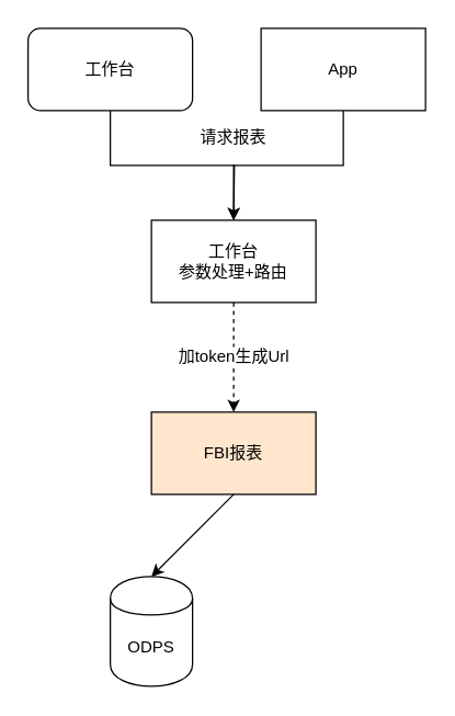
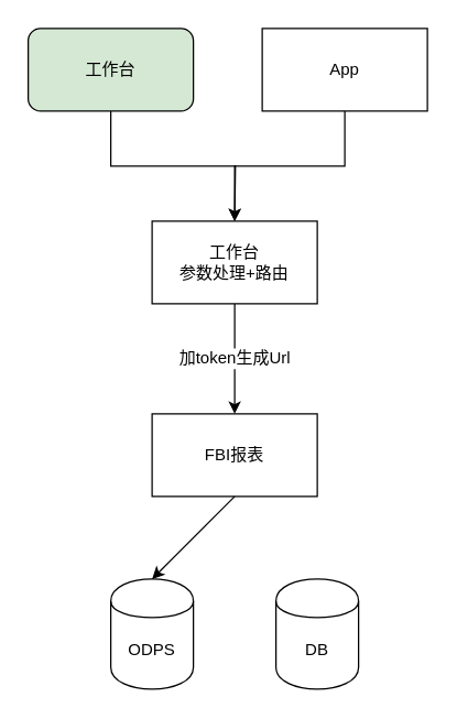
  <mxCell id="0" />
  <mxCell id="1" parent="0" />
- <mxCell id="2" value="" style="edgeStyle=orthogonalEdgeStyle;rounded=0;orthogonalLoop=1;jettySize=auto;html=1;dashed=1;" edge="1" parent="1" source="4" target="5"><mxGeometry relative="1" as="geometry" /></mxCell>
+ <mxCell id="2" value="" style="edgeStyle=orthogonalEdgeStyle;rounded=0;orthogonalLoop=1;jettySize=auto;html=1;" edge="1" parent="1" source="4" target="5"><mxGeometry relative="1" as="geometry" /></mxCell>
  <mxCell id="3" value="加token生成Url" style="text;html=1;resizable=0;points=[];align=center;verticalAlign=middle;labelBackgroundColor=#ffffff;" vertex="1" connectable="0" parent="2"><mxGeometry x="-0.025" y="-1" relative="1" as="geometry"><mxPoint as="offset" /></mxGeometry></mxCell>
  <mxCell id="4" value="工作台&lt;br&gt;参数处理+路由&lt;br&gt;" style="rounded=0;whiteSpace=wrap;html=1;" vertex="1" parent="1"><mxGeometry x="110" y="160" width="120" height="60" as="geometry" /></mxCell>
- <mxCell id="5" value="FBI报表" style="rounded=0;whiteSpace=wrap;html=1;fillColor=#ffe6cc;" vertex="1" parent="1"><mxGeometry x="110" y="300" width="120" height="60" as="geometry" /></mxCell>
+ <mxCell id="5" value="FBI报表" style="rounded=0;whiteSpace=wrap;html=1;" vertex="1" parent="1"><mxGeometry x="110" y="300" width="120" height="60" as="geometry" /></mxCell>
  <mxCell id="6" value="" style="edgeStyle=orthogonalEdgeStyle;rounded=0;orthogonalLoop=1;jettySize=auto;html=1;exitX=0.5;exitY=1;exitDx=0;exitDy=0;" edge="1" parent="1" source="7"><mxGeometry relative="1" as="geometry"><mxPoint x="170" y="160" as="targetPoint" /></mxGeometry></mxCell>
- <mxCell id="7" value="工作台&lt;br&gt;" style="rounded=1;whiteSpace=wrap;html=1;" vertex="1" parent="1"><mxGeometry x="20" y="20" width="120" height="60" as="geometry" /></mxCell>
+ <mxCell id="7" value="工作台&lt;br&gt;" style="rounded=1;whiteSpace=wrap;html=1;fillColor=#d5e8d4;" vertex="1" parent="1"><mxGeometry x="20" y="20" width="120" height="60" as="geometry" /></mxCell>
  <mxCell id="8" value="" style="edgeStyle=orthogonalEdgeStyle;rounded=0;orthogonalLoop=1;jettySize=auto;html=1;exitX=0.5;exitY=1;exitDx=0;exitDy=0;" edge="1" parent="1" source="9"><mxGeometry relative="1" as="geometry"><mxPoint x="170" y="160" as="targetPoint" /><Array as="points"><mxPoint x="250" y="120" /><mxPoint x="170" y="120" /></Array></mxGeometry></mxCell>
  <mxCell id="9" value="App" style="whiteSpace=wrap;html=1;rounded=0;" vertex="1" parent="1"><mxGeometry x="190" y="20" width="120" height="60" as="geometry" /></mxCell>
- <mxCell id="10" value="请求报表" style="text;html=1;strokeColor=none;fillColor=none;align=center;verticalAlign=middle;whiteSpace=wrap;rounded=0;" vertex="1" parent="1"><mxGeometry x="145" y="90" width="50" height="20" as="geometry" /></mxCell>
  <mxCell id="11" value="ODPS" style="shape=cylinder;whiteSpace=wrap;html=1;boundedLbl=1;backgroundOutline=1;" vertex="1" parent="1"><mxGeometry x="80" y="420" width="60" height="80" as="geometry" /></mxCell>
+ <mxCell id="12" value="DB" style="shape=cylinder;whiteSpace=wrap;html=1;boundedLbl=1;backgroundOutline=1;" vertex="1" parent="1"><mxGeometry x="200" y="420" width="60" height="80" as="geometry" /></mxCell>
  <mxCell id="13" value="" style="endArrow=classic;html=1;entryX=0.5;entryY=0;entryDx=0;entryDy=0;" edge="1" parent="1" target="11"><mxGeometry width="50" height="50" relative="1" as="geometry"><mxPoint x="170" y="360" as="sourcePoint" /><mxPoint x="70" y="520" as="targetPoint" /></mxGeometry></mxCell>
